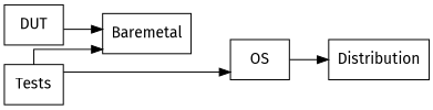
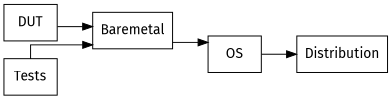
  digraph {
    fontname="Fira Sans"
    rankdir=LR
    splines=ortho
    node [fontname="Fira Sans" shape=record]
    edge [fontname="Fira Sans"]
    n1 [label=DUT]
    n2 [label=Baremetal]
    n3 [label=Tests]
    n4 [label=OS]
    n5 [label=Distribution]
    n1 -> n2
-   n3 -> n4
+   n2 -> n4
    n3 -> n2
    n4 -> n5
  }
